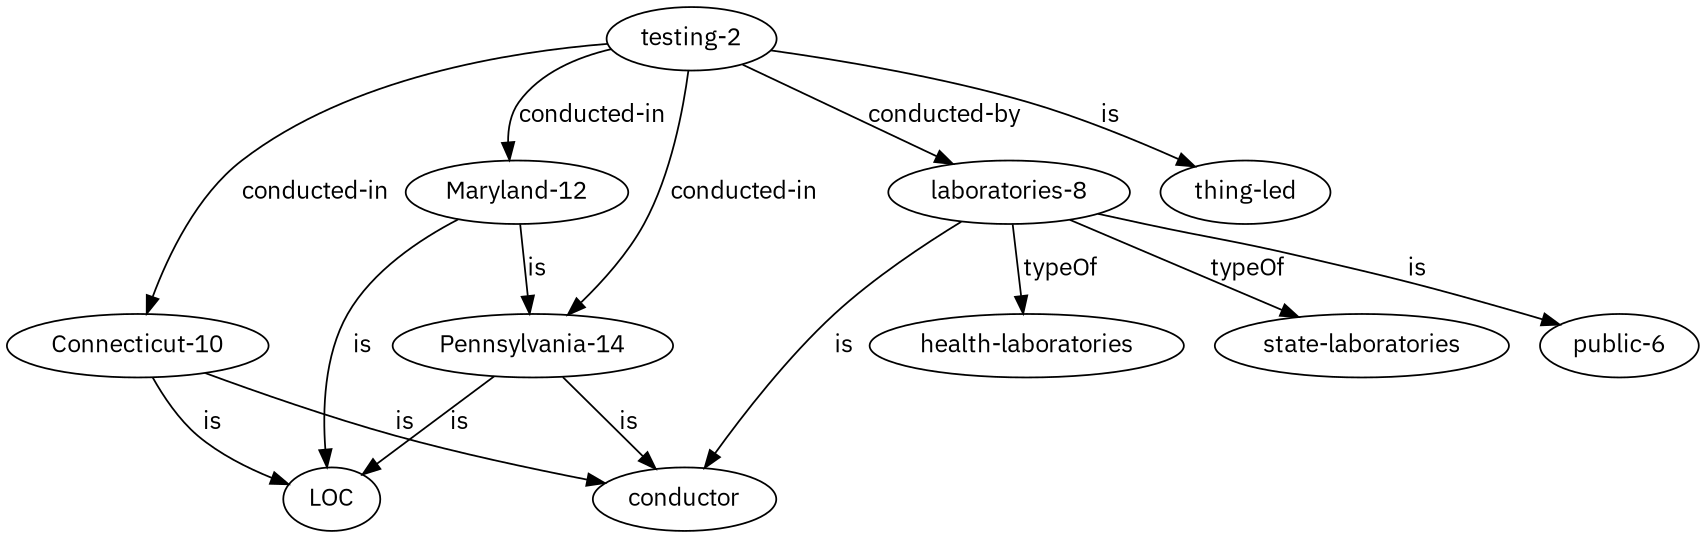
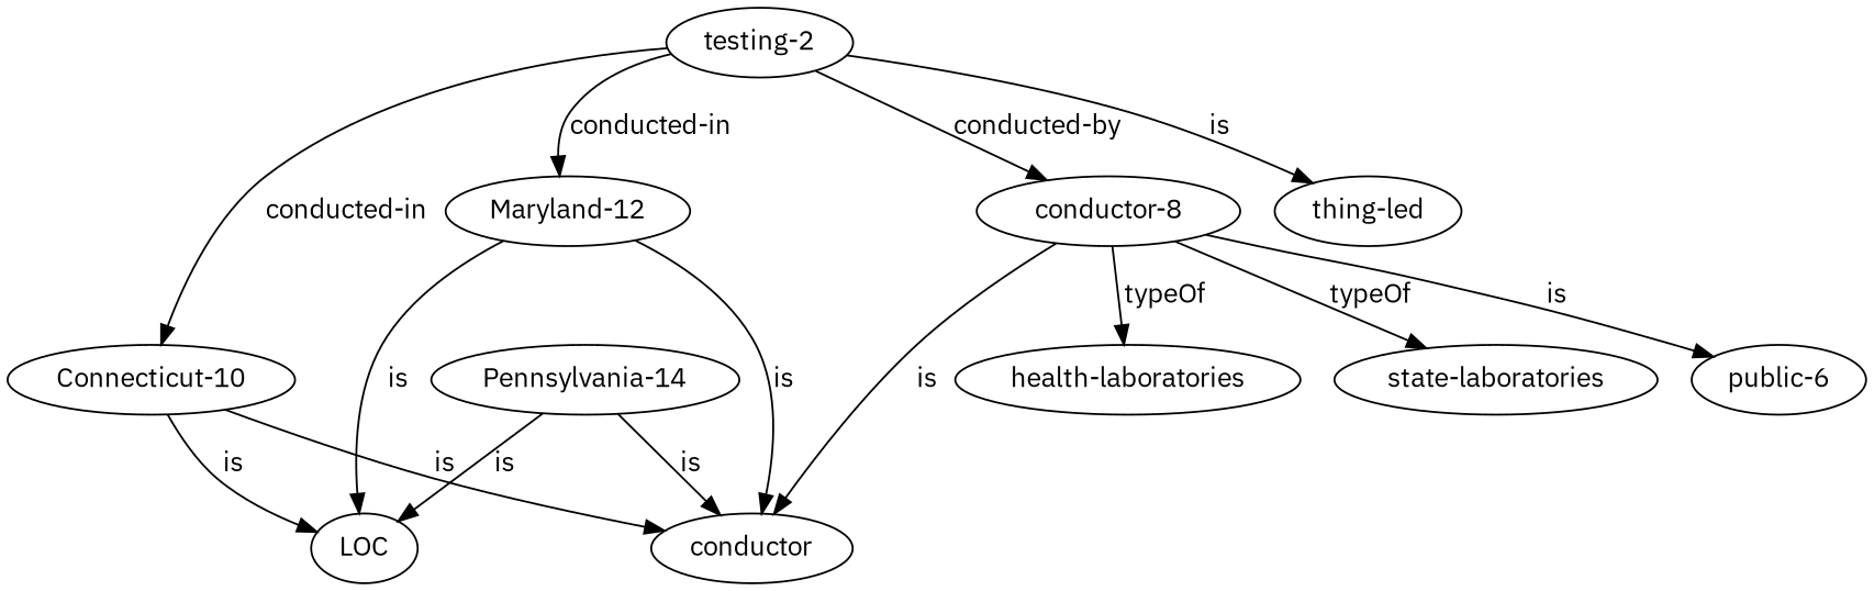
  digraph {
    fontname="IBM Plex Sans"
    node [fontname="IBM Plex Sans"]
    edge [fontname="IBM Plex Sans"]
    "Pennsylvania-14"
    conductor
    LOC
    "Connecticut-10"
    "Maryland-12"
    "testing-2"
-   "laboratories-8"
+   "laboratories-8" [label="conductor-8"]
    "thing-led"
    "health-laboratories"
    "state-laboratories"
    "public-6"
    "Pennsylvania-14" -> conductor [label=is]
    "Pennsylvania-14" -> LOC [label=" is "]
    "Connecticut-10" -> conductor [label=is]
    "Connecticut-10" -> LOC [label=" is "]
-   "Maryland-12" -> "Pennsylvania-14" [label=is]
+   "Maryland-12" -> conductor [label=is]
    "Maryland-12" -> LOC [label=" is "]
-   "testing-2" -> "Pennsylvania-14" [label="conducted-in"]
    "testing-2" -> "Connecticut-10" [label="conducted-in"]
    "testing-2" -> "Maryland-12" [label="conducted-in"]
    "testing-2" -> "laboratories-8" [label="conducted-by"]
    "testing-2" -> "thing-led" [label=is]
    "laboratories-8" -> conductor [label=is]
    "laboratories-8" -> "health-laboratories" [label=" typeOf "]
    "laboratories-8" -> "state-laboratories" [label=" typeOf "]
    "laboratories-8" -> "public-6" [label=is]
  }
